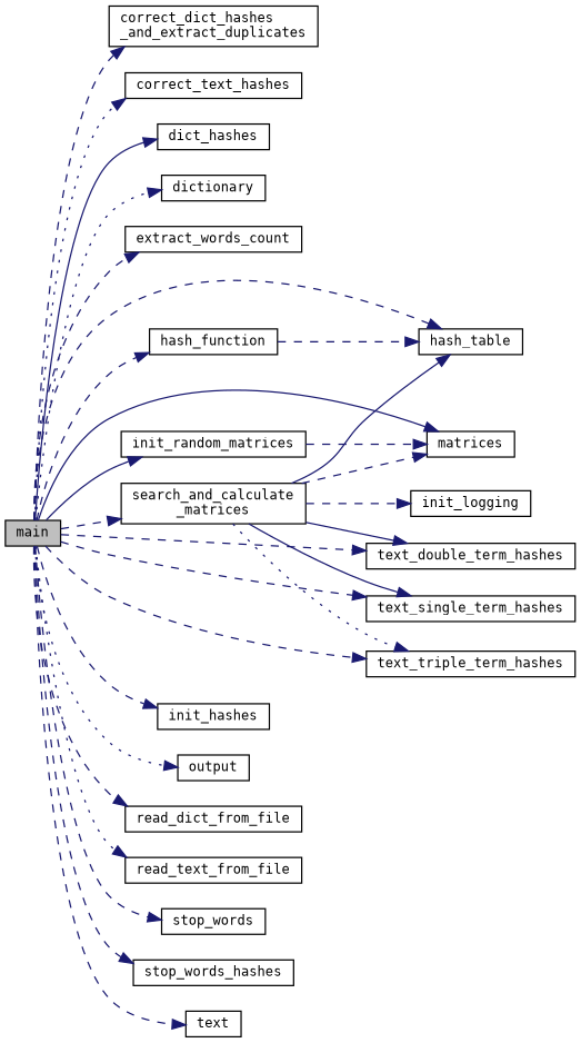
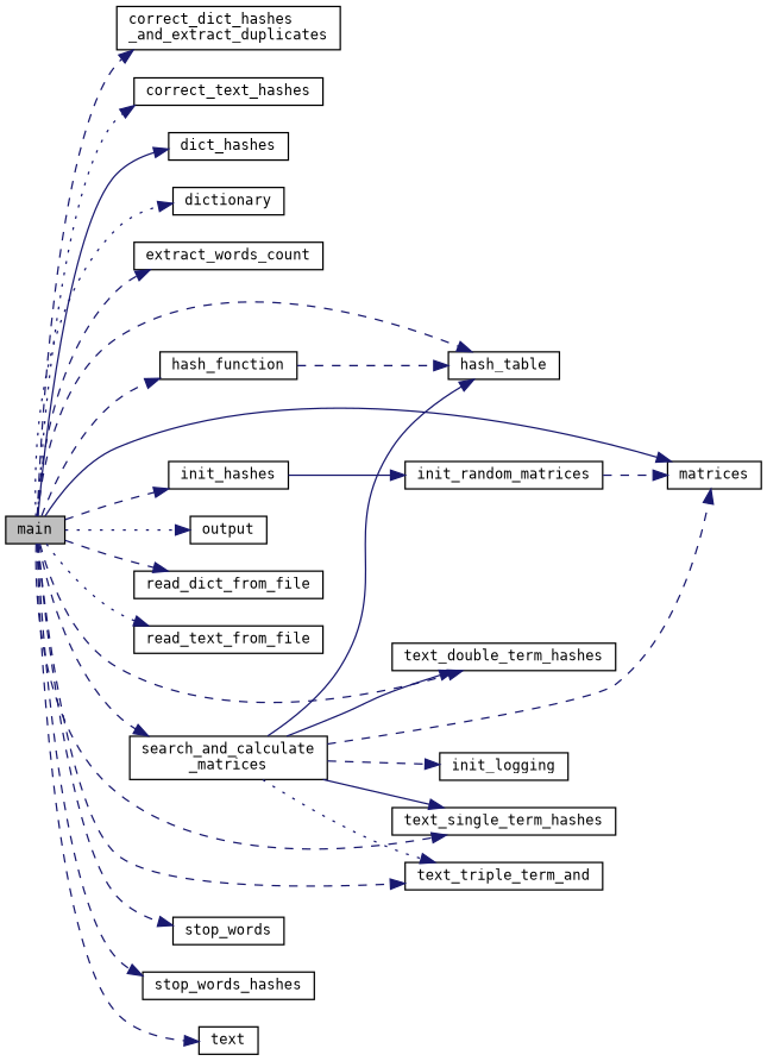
  digraph {
    fontname="DejaVu Sans Mono"
    rankdir=LR
    node [color=black fillcolor=white fontname="DejaVu Sans Mono" fontsize=10 shape=record style=filled]
    edge [color=midnightblue fontname="DejaVu Sans Mono" fontsize=10 labelfontname=Helvetica labelfontsize=10 style=dashed]
    n1 [fillcolor=grey75 fontcolor=black height=0.2 label=main width=0.4]
    n2 [height=0.2 label="correct_dict_hashes\l_and_extract_duplicates" width=0.4]
    n3 [height=0.2 label=correct_text_hashes width=0.4]
    n4 [height=0.2 label=dict_hashes width=0.4]
    n5 [height=0.2 label=dictionary width=0.4]
    n6 [height=0.2 label=extract_words_count width=0.4]
    n7 [height=0.2 label=hash_function width=0.4]
    n8 [height=0.2 label=hash_table width=0.4]
    n9 [height=0.2 label=init_hashes width=0.4]
    n10 [height=0.2 label=init_random_matrices width=0.4]
    n11 [height=0.2 label=matrices width=0.4]
    n12 [height=0.2 label=output width=0.4]
    n13 [height=0.2 label=read_dict_from_file width=0.4]
    n14 [height=0.2 label=read_text_from_file width=0.4]
    n15 [height=0.2 label="search_and_calculate\l_matrices" width=0.4]
    n16 [height=0.2 label=text_double_term_hashes width=0.4]
    n17 [height=0.2 label=text_single_term_hashes width=0.4]
-   n18 [height=0.2 label=text_triple_term_hashes width=0.4]
+   n18 [height=0.2 label=text_triple_term_and width=0.4]
    n19 [height=0.2 label=stop_words width=0.4]
    n20 [height=0.2 label=stop_words_hashes width=0.4]
    n21 [height=0.2 label=text width=0.4]
    n22 [height=0.2 label=init_logging width=0.4]
    n1 -> n2
    n1 -> n3 [style=dotted]
    n1 -> n4 [style=solid]
    n1 -> n5 [style=dotted]
    n1 -> n6
    n1 -> n7
    n1 -> n8
    n1 -> n9
-   n1 -> n10 [style=solid]
+   n9 -> n10 [style=solid]
    n1 -> n11 [style=solid]
    n1 -> n12 [style=dotted]
    n1 -> n13
    n1 -> n14 [style=dotted]
    n1 -> n15
    n1 -> n16
    n1 -> n17
    n1 -> n18
    n1 -> n19
    n1 -> n20
    n1 -> n21
    n7 -> n8
    n10 -> n11
    n15 -> n8 [style=solid]
    n15 -> n11
    n15 -> n16 [style=solid]
    n15 -> n17 [style=solid]
    n15 -> n18 [style=dotted]
    n15 -> n22
  }
